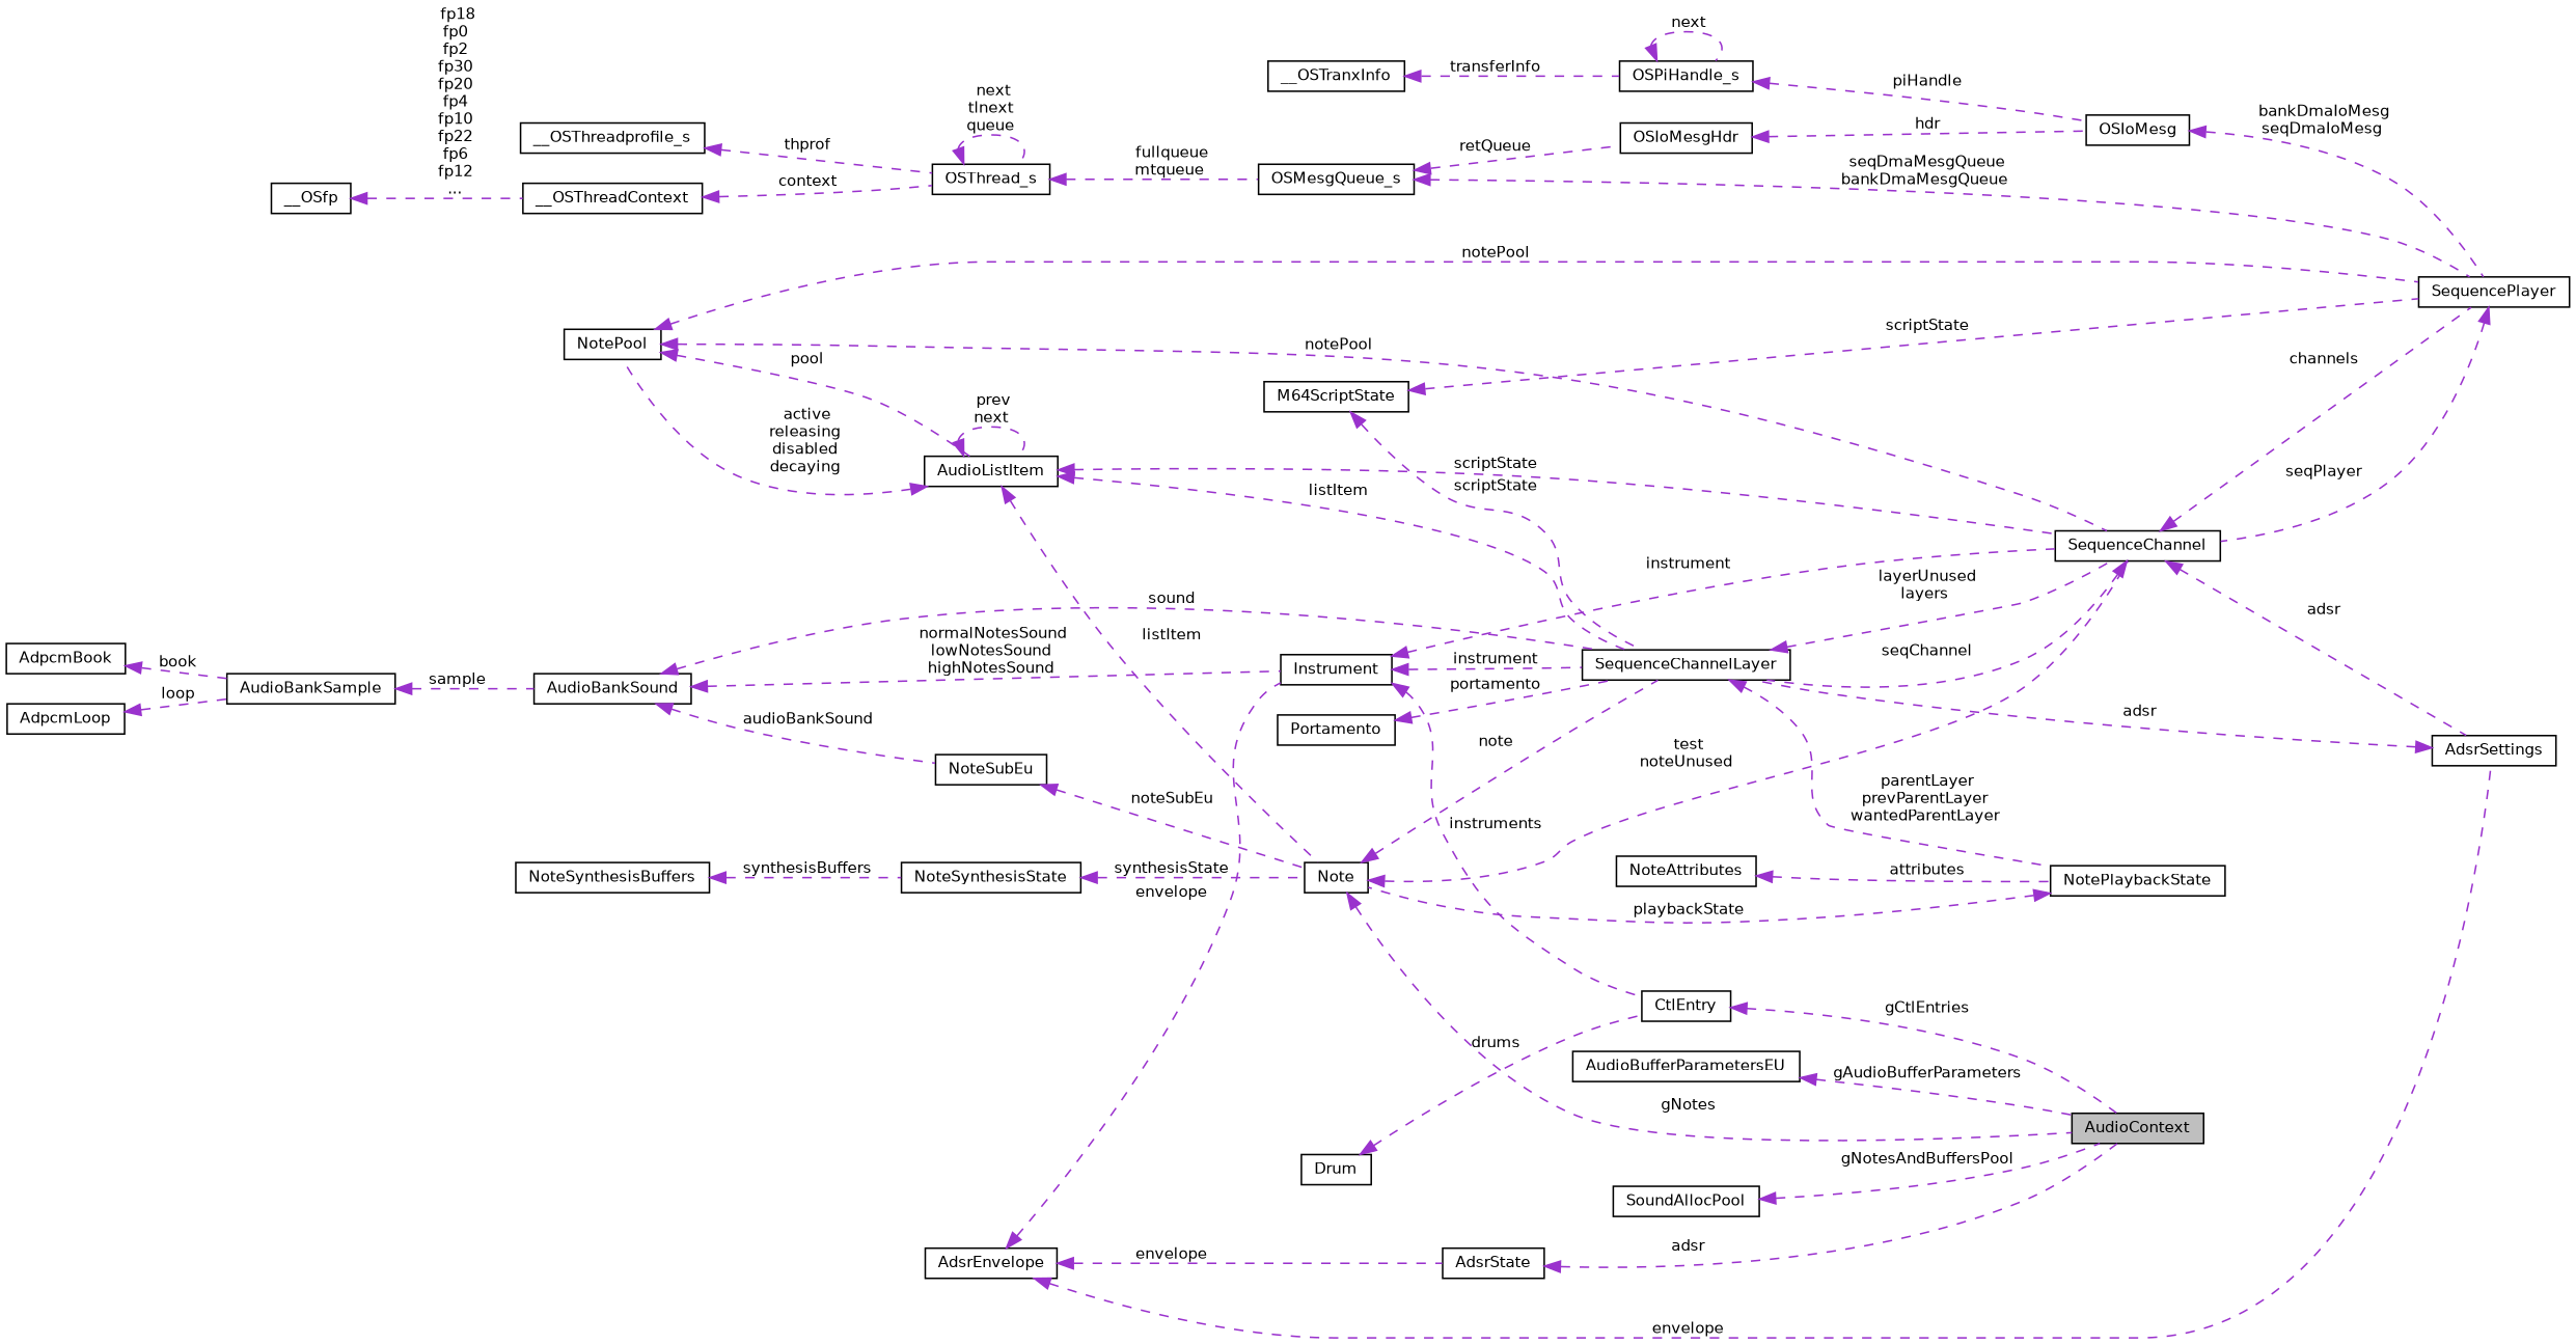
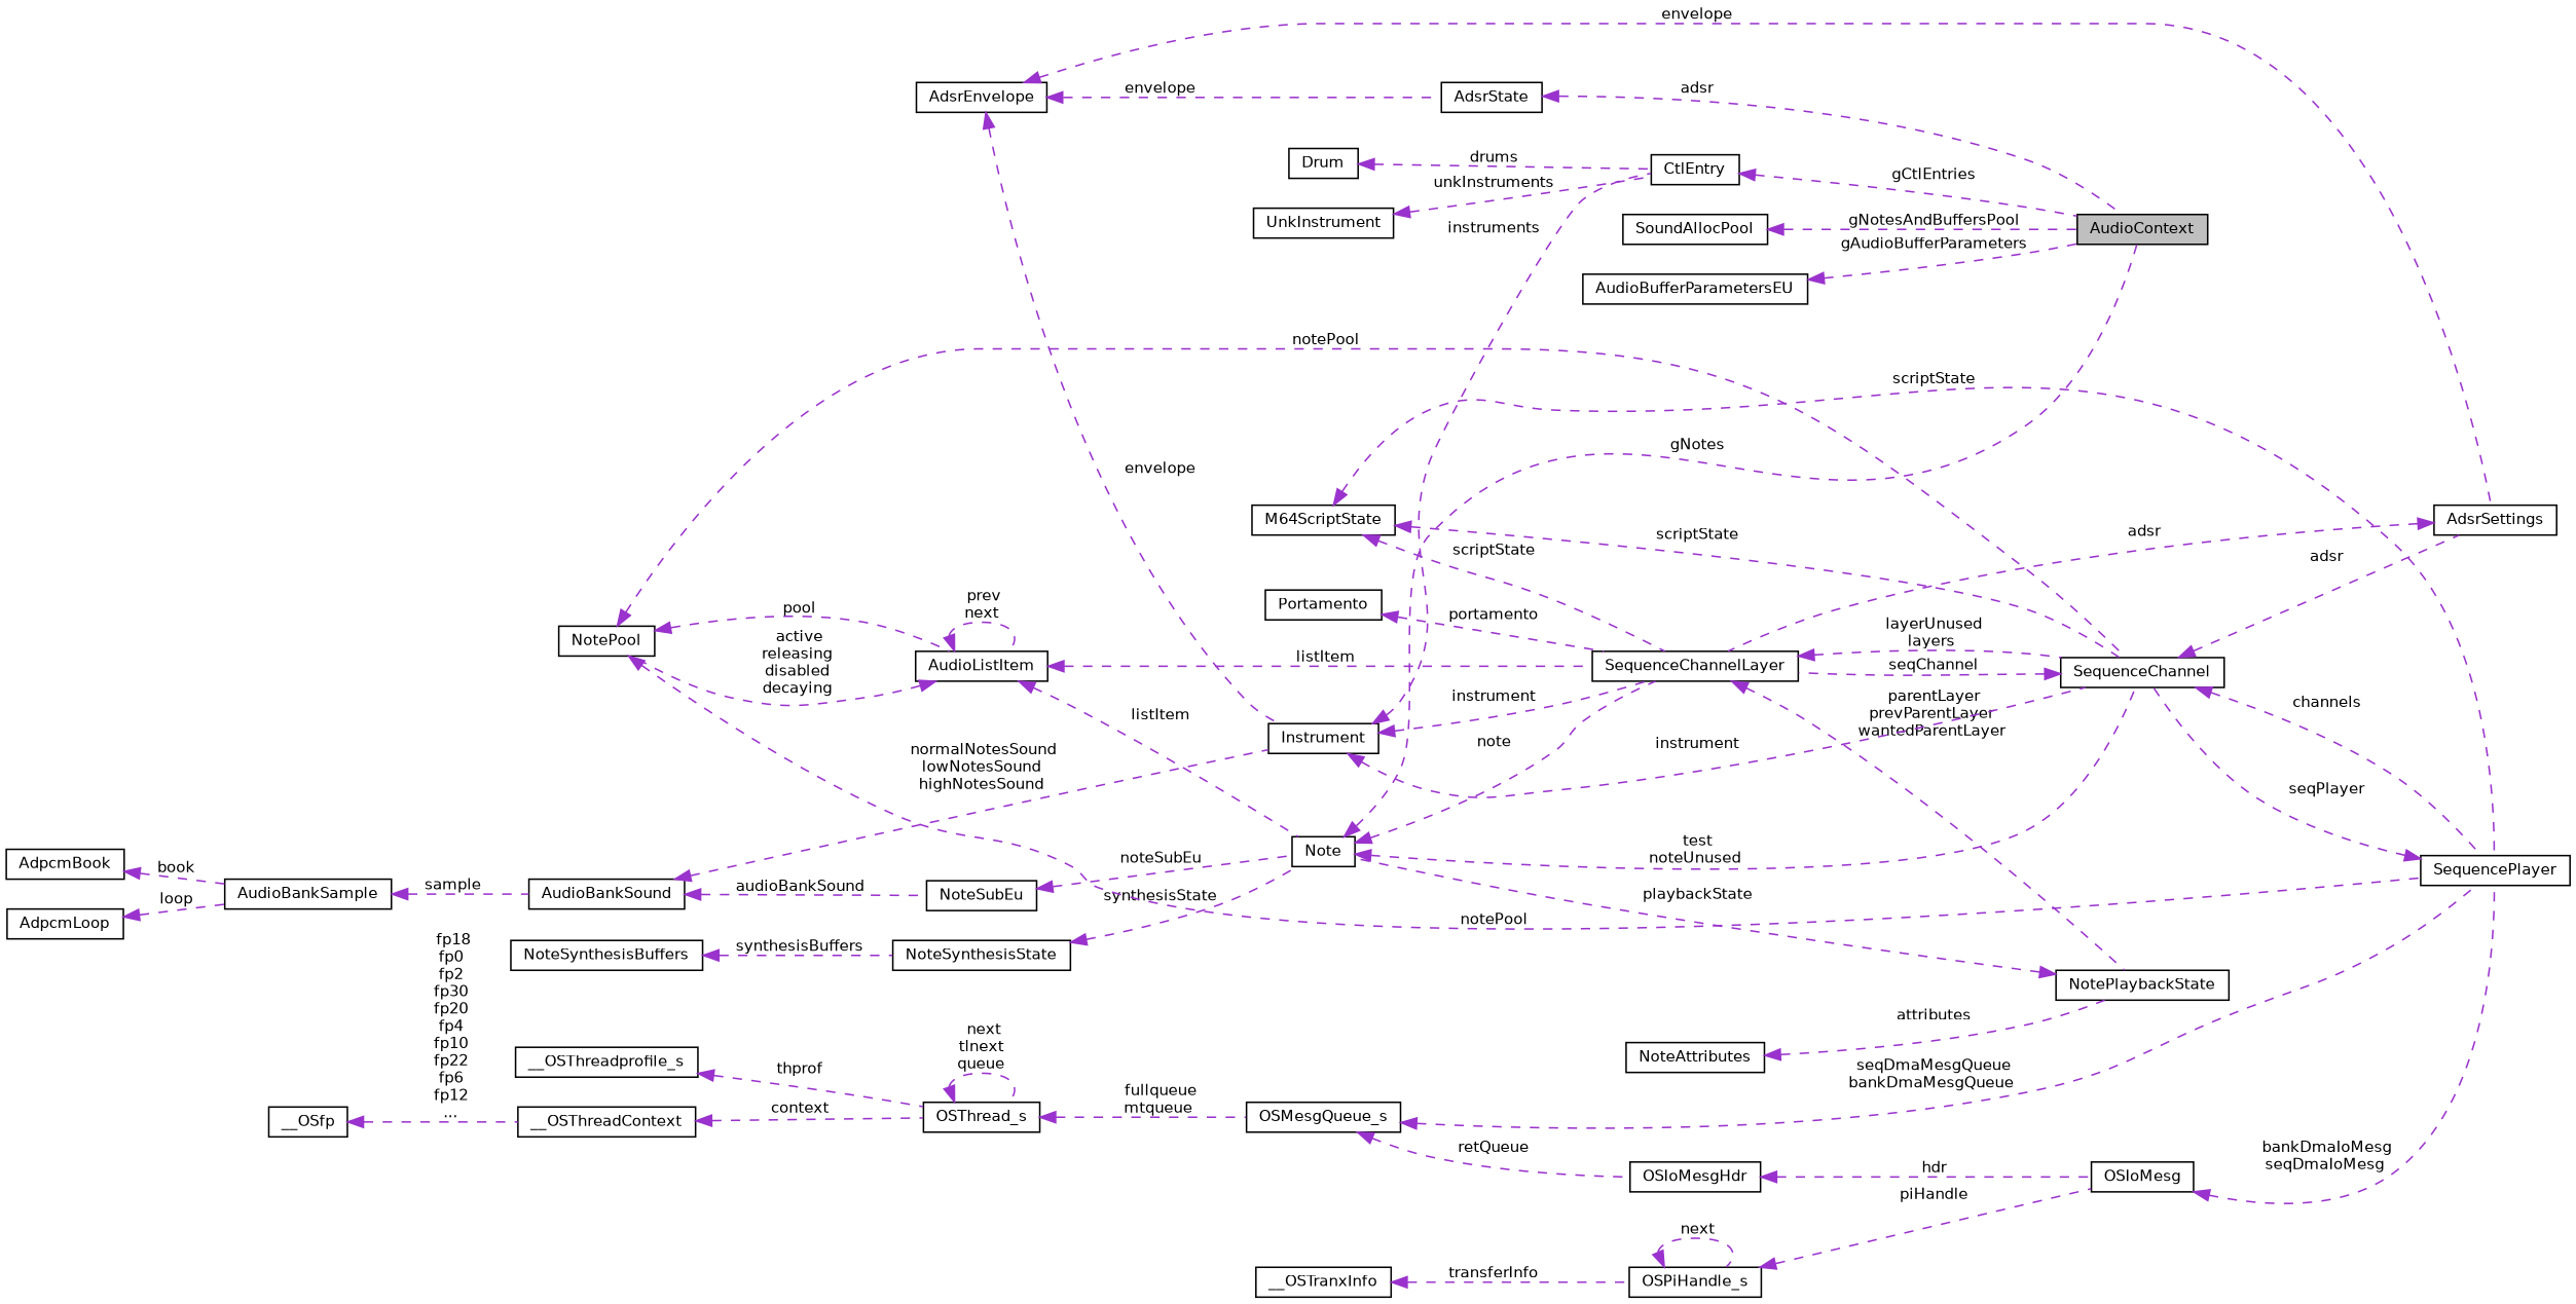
  digraph {
    fontname="DejaVu Sans"
    rankdir=LR
    node [color=black fillcolor=white fontname="DejaVu Sans" fontsize=10 shape=record style=filled]
    edge [color=darkorchid3 dir=back fontname="DejaVu Sans" fontsize=10 labelfontname=Helvetica labelfontsize=10 style=dashed]
    n1 [fillcolor=grey75 fontcolor=black height=0.2 label=AudioContext width=0.4]
    n2 [height=0.2 label=SoundAllocPool width=0.4]
    n3 [height=0.2 label=Note width=0.4]
    n4 [height=0.2 label=SequenceChannelLayer width=0.4]
    n5 [height=0.2 label=SequenceChannel width=0.4]
    n6 [height=0.2 label=NotePlaybackState width=0.4]
    n7 [height=0.2 label=AdsrSettings width=0.4]
    n8 [height=0.2 label=SequencePlayer width=0.4]
    n9 [height=0.2 label=NoteSynthesisState width=0.4]
    n10 [height=0.2 label=NoteSynthesisBuffers width=0.4]
    n11 [height=0.2 label=AdsrState width=0.4]
    n12 [height=0.2 label=AdsrEnvelope width=0.4]
    n13 [height=0.2 label=Instrument width=0.4]
    n14 [height=0.2 label=CtlEntry width=0.4]
    n15 [height=0.2 label=AudioBankSound width=0.4]
    n16 [height=0.2 label=NoteSubEu width=0.4]
    n17 [height=0.2 label=AudioBankSample width=0.4]
    n18 [height=0.2 label=AdpcmBook width=0.4]
    n19 [height=0.2 label=AdpcmLoop width=0.4]
    n20 [height=0.2 label=M64ScriptState width=0.4]
    n21 [height=0.2 label=OSMesgQueue_s width=0.4]
    n22 [height=0.2 label=OSIoMesgHdr width=0.4]
    n23 [height=0.2 label=OSIoMesg width=0.4]
    n24 [height=0.2 label=OSThread_s width=0.4]
    n25 [height=0.2 label=__OSThreadprofile_s width=0.4]
    n26 [height=0.2 label=__OSThreadContext width=0.4]
    n27 [height=0.2 label=__OSfp width=0.4]
    n28 [height=0.2 label=OSPiHandle_s width=0.4]
    n29 [height=0.2 label=__OSTranxInfo width=0.4]
    n30 [height=0.2 label=NotePool width=0.4]
    n31 [height=0.2 label=AudioListItem width=0.4]
    n32 [height=0.2 label=Portamento width=0.4]
    n33 [height=0.2 label=NoteAttributes width=0.4]
    n34 [height=0.2 label=Drum width=0.4]
+   n35 [height=0.2 label=UnkInstrument width=0.4]
    n36 [height=0.2 label=AudioBufferParametersEU width=0.4]
    n2 -> n1 [label=" gNotesAndBuffersPool"]
    n3 -> n1 [label=" gNotes"]
    n3 -> n4 [label=" note"]
    n3 -> n5 [label=" test\nnoteUnused"]
    n4 -> n5 [label=" layerUnused\nlayers"]
    n4 -> n6 [label=" parentLayer\nprevParentLayer\nwantedParentLayer"]
    n5 -> n4 [label=" seqChannel"]
    n5 -> n7 [label=" adsr"]
    n5 -> n8 [label=" channels"]
    n6 -> n3 [label=" playbackState"]
    n7 -> n4 [label=" adsr"]
    n8 -> n5 [label=" seqPlayer"]
    n9 -> n3 [label=" synthesisState"]
    n10 -> n9 [label=" synthesisBuffers"]
    n11 -> n1 [label=" adsr"]
    n12 -> n7 [label=" envelope"]
    n12 -> n11 [label=" envelope"]
    n12 -> n13 [label=" envelope"]
    n13 -> n4 [label=" instrument"]
    n13 -> n5 [label=" instrument"]
    n13 -> n14 [label=" instruments"]
    n14 -> n1 [label=" gCtlEntries"]
-   n15 -> n4 [label=" sound"]
    n15 -> n13 [label=" normalNotesSound\nlowNotesSound\nhighNotesSound"]
    n15 -> n16 [label=" audioBankSound"]
    n16 -> n3 [label=" noteSubEu"]
    n17 -> n15 [label=" sample"]
    n18 -> n17 [label=" book"]
    n19 -> n17 [label=" loop"]
    n20 -> n4 [label=" scriptState"]
-   n31 -> n5 [label=" scriptState"]
+   n20 -> n5 [label=" scriptState"]
    n20 -> n8 [label=" scriptState"]
    n21 -> n8 [label=" seqDmaMesgQueue\nbankDmaMesgQueue"]
    n21 -> n22 [label=" retQueue"]
    n22 -> n23 [label=" hdr"]
    n23 -> n8 [label=" bankDmaIoMesg\nseqDmaIoMesg"]
    n24 -> n21 [label=" fullqueue\nmtqueue"]
    n24 -> n24 [label=" next\ntlnext\nqueue"]
    n25 -> n24 [label=" thprof"]
    n26 -> n24 [label=" context"]
    n27 -> n26 [label=" fp18\nfp0\nfp2\nfp30\nfp20\nfp4\nfp10\nfp22\nfp6\nfp12\n..."]
    n28 -> n23 [label=" piHandle"]
    n28 -> n28 [label=" next"]
    n29 -> n28 [label=" transferInfo"]
    n30 -> n5 [label=" notePool"]
    n30 -> n8 [label=" notePool"]
    n30 -> n31 [label=" pool"]
    n31 -> n3 [label=" listItem"]
    n31 -> n4 [label=" listItem"]
    n31 -> n30 [label=" active\nreleasing\ndisabled\ndecaying"]
    n31 -> n31 [label=" prev\nnext"]
    n32 -> n4 [label=" portamento"]
    n33 -> n6 [label=" attributes"]
    n34 -> n14 [label=" drums"]
+   n35 -> n14 [label=" unkInstruments"]
    n36 -> n1 [label=" gAudioBufferParameters"]
  }
